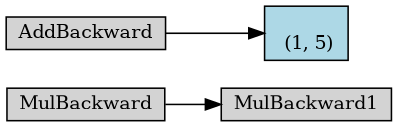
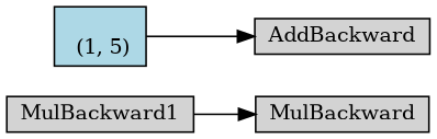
  digraph {
    rankdir=LR
    node [align=left fontsize=12 ranksep=0.1 shape=box style=filled]
    n1 [height=0.2 label=MulBackward1]
    n2 [height=0.2 label=MulBackward]
    n3 [height=0.2 label=AddBackward]
    n4 [fillcolor=lightblue height=0.2 label="\n (1, 5)"]
-   n2 -> n1
-   n3 -> n4
+   n1 -> n2
+   n4 -> n3
  }
